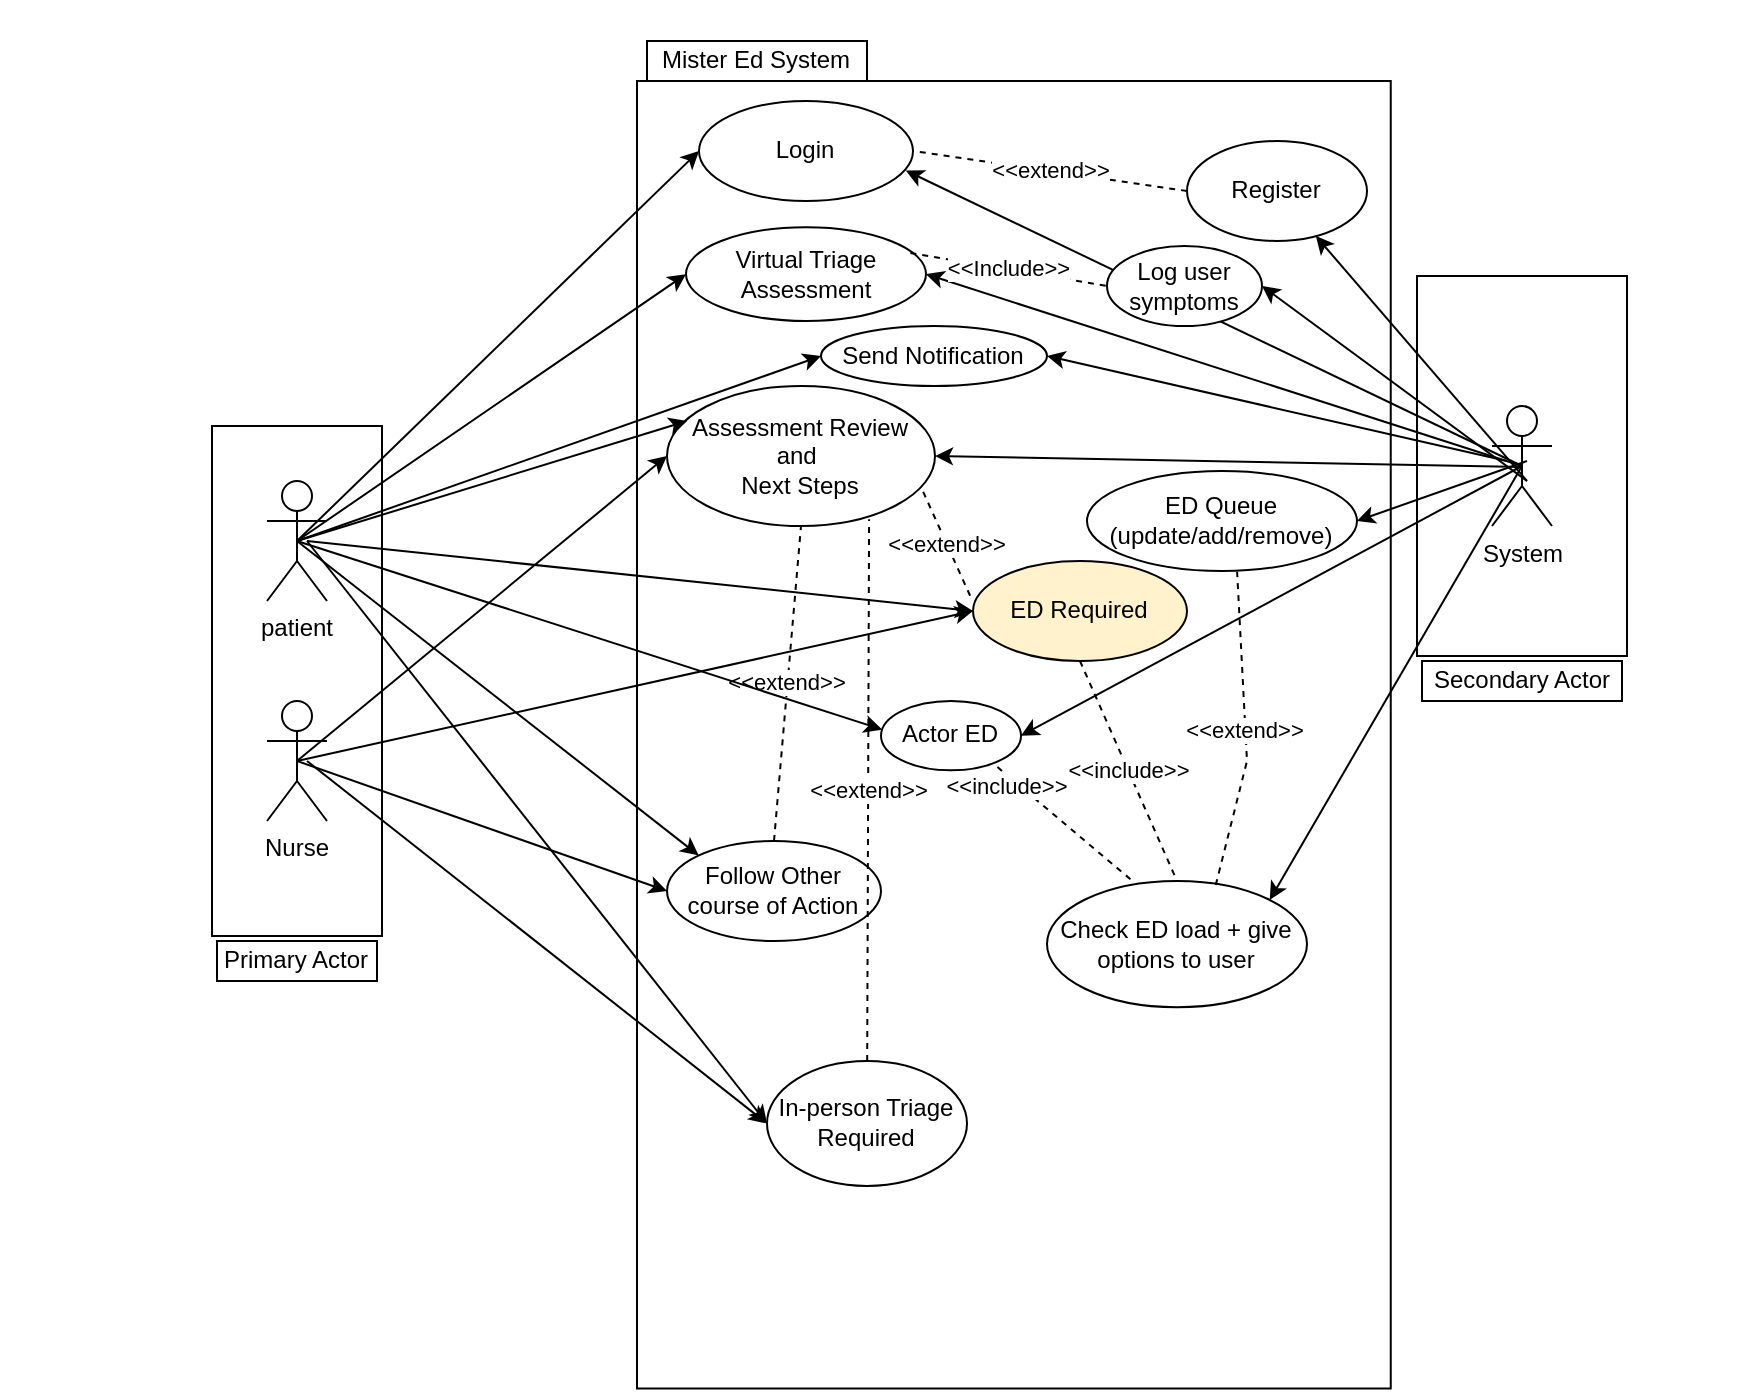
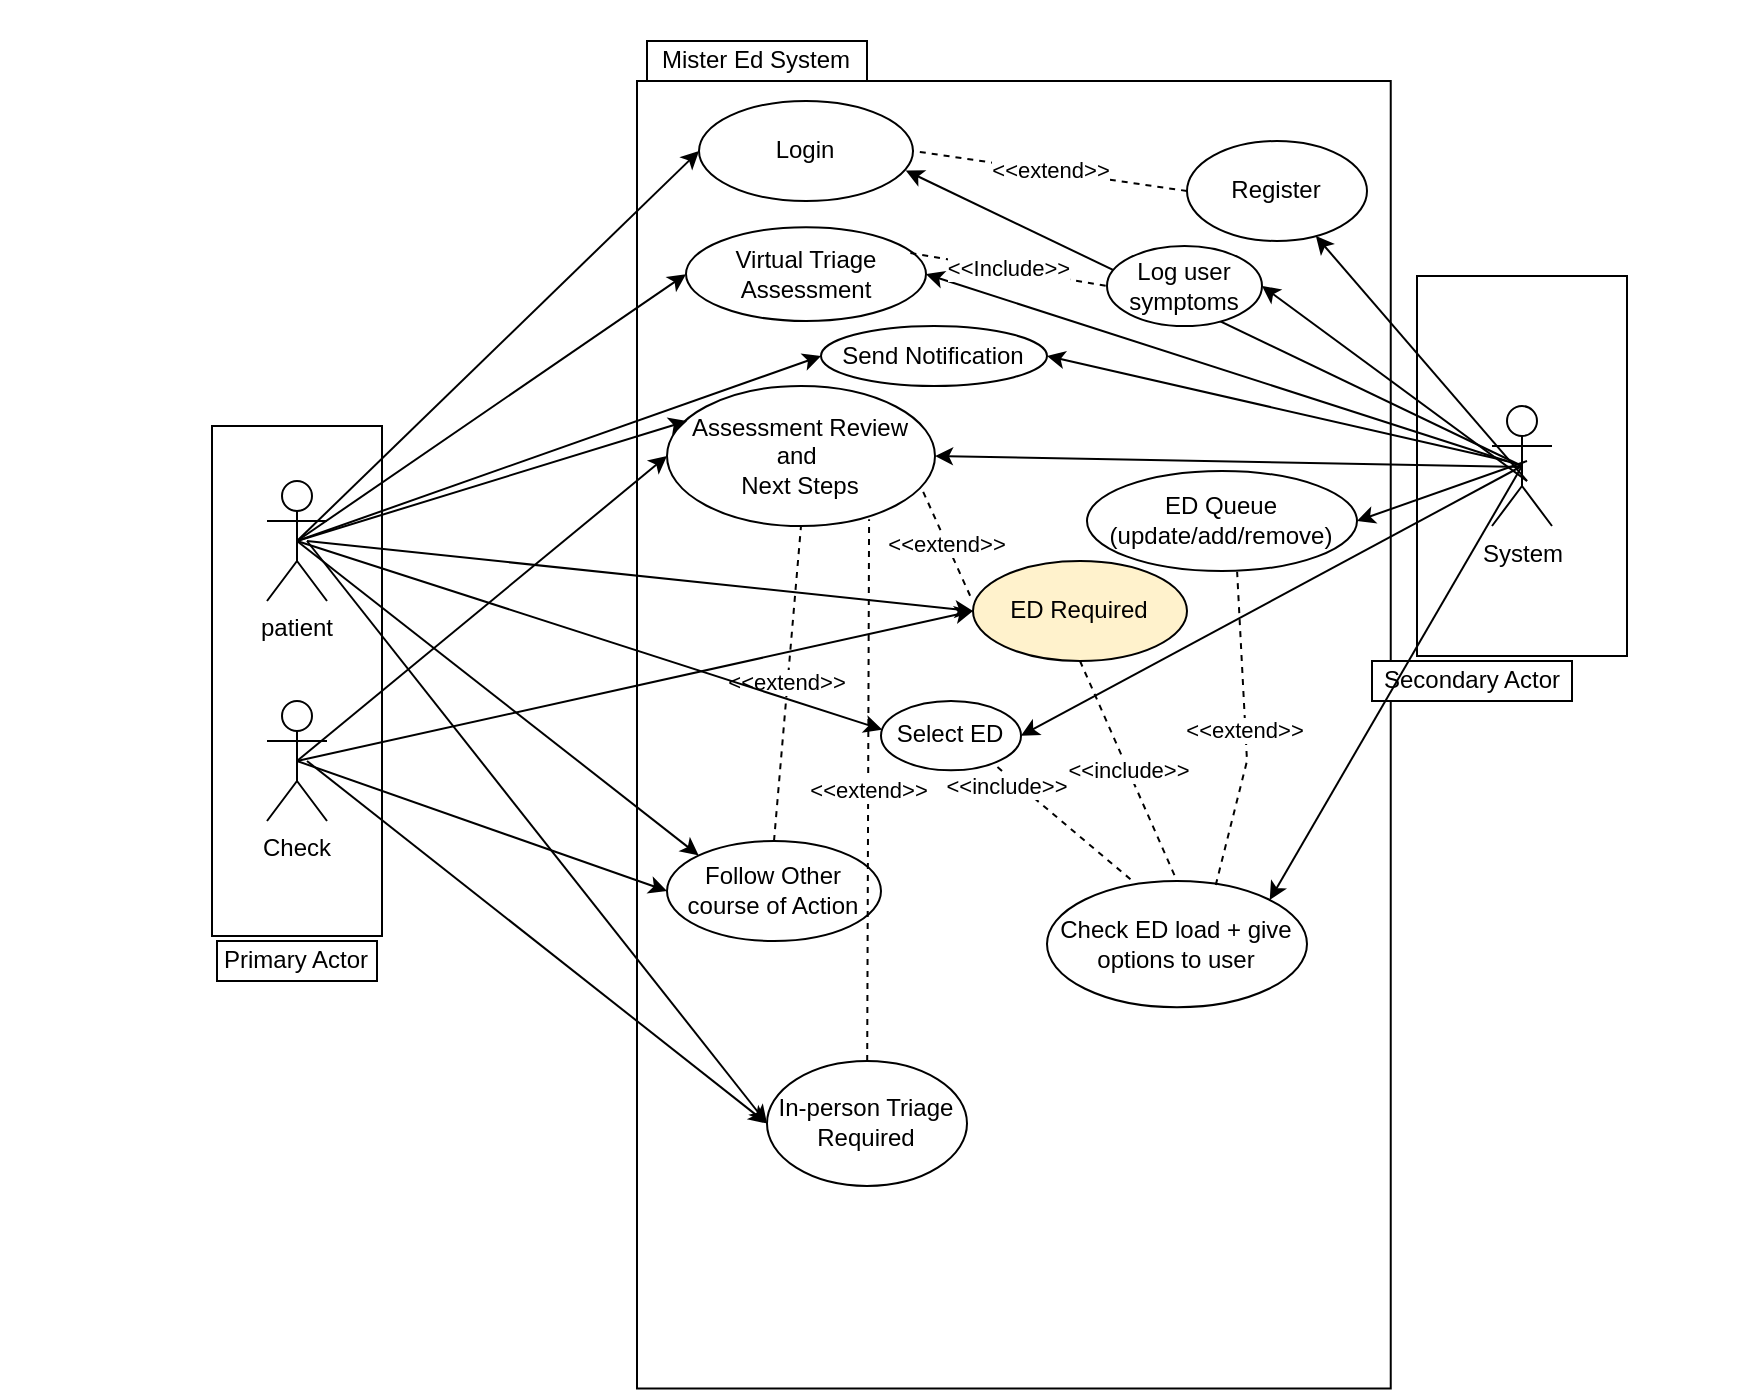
  <mxCell id="0" />
  <mxCell id="1" parent="0" />
  <mxCell id="2" value="" style="rounded=0;whiteSpace=wrap;html=1;rotation=-90;" vertex="1" parent="1"><mxGeometry x="179.57" y="178.44" width="653.75" height="376.87" as="geometry" /></mxCell>
  <mxCell id="3" value="Mister Ed System" style="rounded=0;whiteSpace=wrap;html=1;" vertex="1" parent="1"><mxGeometry x="323" y="20" width="110" height="20" as="geometry" /></mxCell>
  <mxCell id="4" value="" style="rounded=0;whiteSpace=wrap;html=1;rotation=-90;" vertex="1" parent="1"><mxGeometry x="20.5" y="297.5" width="255" height="85" as="geometry" /></mxCell>
  <mxCell id="5" value="patient" style="shape=umlActor;verticalLabelPosition=bottom;verticalAlign=top;html=1;outlineConnect=0;" vertex="1" parent="1"><mxGeometry x="133" y="240" width="30" height="60" as="geometry" /></mxCell>
  <mxCell id="6" value="&lt;div&gt;&lt;span style=&quot;background-color: initial;&quot;&gt;Primary Actor&lt;/span&gt;&lt;br&gt;&lt;/div&gt;" style="rounded=0;whiteSpace=wrap;html=1;" vertex="1" parent="1"><mxGeometry x="108" y="470" width="80" height="20" as="geometry" /></mxCell>
  <mxCell id="7" value="" style="rounded=0;whiteSpace=wrap;html=1;rotation=-90;" vertex="1" parent="1"><mxGeometry x="665.5" y="180" width="190" height="105" as="geometry" /></mxCell>
  <mxCell id="8" value="System" style="shape=umlActor;verticalLabelPosition=bottom;verticalAlign=top;html=1;outlineConnect=0;" vertex="1" parent="1"><mxGeometry x="745.5" y="202.5" width="30" height="60" as="geometry" /></mxCell>
- <mxCell id="9" value="Secondary Actor" style="rounded=0;whiteSpace=wrap;html=1;" vertex="1" parent="1"><mxGeometry x="710.5" y="330" width="100" height="20" as="geometry" /></mxCell>
- <mxCell id="10" value="Nurse" style="shape=umlActor;verticalLabelPosition=bottom;verticalAlign=top;html=1;outlineConnect=0;" vertex="1" parent="1"><mxGeometry x="133" y="350" width="30" height="60" as="geometry" /></mxCell>
+ <mxCell id="9" value="Secondary Actor" style="rounded=0;whiteSpace=wrap;html=1;" vertex="1" parent="1"><mxGeometry x="685.5" y="330" width="100" height="20" as="geometry" /></mxCell>
+ <mxCell id="10" value="Check" style="shape=umlActor;verticalLabelPosition=bottom;verticalAlign=top;html=1;outlineConnect=0;" vertex="1" parent="1"><mxGeometry x="133" y="350" width="30" height="60" as="geometry" /></mxCell>
  <mxCell id="11" value="Register" style="ellipse;whiteSpace=wrap;html=1;" vertex="1" parent="1"><mxGeometry x="593" y="70" width="90" height="50" as="geometry" /></mxCell>
  <mxCell id="12" value="" style="endArrow=classic;html=1;rounded=0;entryX=0;entryY=0.5;entryDx=0;entryDy=0;exitX=0.5;exitY=0.5;exitDx=0;exitDy=0;exitPerimeter=0;" edge="1" parent="1" source="5" target="13"><mxGeometry width="50" height="50" relative="1" as="geometry"><mxPoint x="153" y="285" as="sourcePoint" /><mxPoint x="203" y="235" as="targetPoint" /></mxGeometry></mxCell>
  <mxCell id="13" value="Login" style="ellipse;whiteSpace=wrap;html=1;" vertex="1" parent="1"><mxGeometry x="349" y="50" width="107" height="50" as="geometry" /></mxCell>
  <mxCell id="14" value="&amp;lt;&amp;lt;extend&amp;gt;&amp;gt;" style="endArrow=none;dashed=1;html=1;rounded=0;exitX=0;exitY=0.5;exitDx=0;exitDy=0;entryX=1;entryY=0.5;entryDx=0;entryDy=0;" edge="1" parent="1" source="11" target="13"><mxGeometry width="50" height="50" relative="1" as="geometry"><mxPoint x="533" y="260" as="sourcePoint" /><mxPoint x="583" y="210" as="targetPoint" /></mxGeometry></mxCell>
  <mxCell id="15" value="" style="endArrow=classic;html=1;rounded=0;entryX=0.966;entryY=0.695;entryDx=0;entryDy=0;entryPerimeter=0;exitX=0.5;exitY=0.5;exitDx=0;exitDy=0;exitPerimeter=0;" edge="1" parent="1" source="8" target="13"><mxGeometry width="50" height="50" relative="1" as="geometry"><mxPoint x="533" y="260" as="sourcePoint" /><mxPoint x="583" y="210" as="targetPoint" /></mxGeometry></mxCell>
  <mxCell id="16" value="Virtual Triage Assessment" style="ellipse;whiteSpace=wrap;html=1;" vertex="1" parent="1"><mxGeometry x="342.5" y="113.13" width="120" height="46.87" as="geometry" /></mxCell>
  <mxCell id="17" value="" style="endArrow=classic;html=1;rounded=0;exitX=0.5;exitY=0.5;exitDx=0;exitDy=0;exitPerimeter=0;entryX=0;entryY=0.5;entryDx=0;entryDy=0;" edge="1" parent="1" source="5" target="16"><mxGeometry width="50" height="50" relative="1" as="geometry"><mxPoint x="533" y="260" as="sourcePoint" /><mxPoint x="583" y="210" as="targetPoint" /></mxGeometry></mxCell>
  <mxCell id="18" value="" style="endArrow=classic;html=1;rounded=0;entryX=1;entryY=0.5;entryDx=0;entryDy=0;exitX=0.5;exitY=0.5;exitDx=0;exitDy=0;exitPerimeter=0;" edge="1" parent="1" source="8" target="16"><mxGeometry width="50" height="50" relative="1" as="geometry"><mxPoint x="533" y="260" as="sourcePoint" /><mxPoint x="583" y="210" as="targetPoint" /></mxGeometry></mxCell>
  <mxCell id="19" value="Assessment Review and&amp;nbsp;&lt;div&gt;Next Steps&lt;/div&gt;" style="ellipse;whiteSpace=wrap;html=1;" vertex="1" parent="1"><mxGeometry x="333" y="192.5" width="134" height="70" as="geometry" /></mxCell>
  <mxCell id="20" value="" style="endArrow=classic;html=1;rounded=0;exitX=0.5;exitY=0.5;exitDx=0;exitDy=0;exitPerimeter=0;entryX=0;entryY=0.5;entryDx=0;entryDy=0;" edge="1" parent="1" source="10" target="19"><mxGeometry width="50" height="50" relative="1" as="geometry"><mxPoint x="533" y="320" as="sourcePoint" /><mxPoint x="583" y="270" as="targetPoint" /></mxGeometry></mxCell>
  <mxCell id="21" value="" style="endArrow=classic;html=1;rounded=0;entryX=1;entryY=0.5;entryDx=0;entryDy=0;" edge="1" parent="1" target="19"><mxGeometry width="50" height="50" relative="1" as="geometry"><mxPoint x="761" y="233" as="sourcePoint" /><mxPoint x="583" y="270" as="targetPoint" /></mxGeometry></mxCell>
  <mxCell id="22" value="" style="endArrow=classic;html=1;rounded=0;exitX=0.5;exitY=0.5;exitDx=0;exitDy=0;exitPerimeter=0;" edge="1" parent="1" source="5"><mxGeometry width="50" height="50" relative="1" as="geometry"><mxPoint x="533" y="320" as="sourcePoint" /><mxPoint x="343" y="210" as="targetPoint" /></mxGeometry></mxCell>
  <mxCell id="23" value="&amp;lt;&amp;lt;extend&amp;gt;&amp;gt;" style="endArrow=none;dashed=1;html=1;rounded=0;exitX=0.956;exitY=0.756;exitDx=0;exitDy=0;exitPerimeter=0;entryX=-0.009;entryY=0.369;entryDx=0;entryDy=0;entryPerimeter=0;" edge="1" parent="1" source="19" target="24"><mxGeometry width="50" height="50" relative="1" as="geometry"><mxPoint x="533" y="320" as="sourcePoint" /><mxPoint x="513" y="240" as="targetPoint" /></mxGeometry></mxCell>
  <mxCell id="24" value="ED Required" style="ellipse;whiteSpace=wrap;html=1;fillColor=#fff2cc;" vertex="1" parent="1"><mxGeometry x="486" y="280" width="107" height="50" as="geometry" /></mxCell>
  <mxCell id="25" value="Follow Other course of Action" style="ellipse;whiteSpace=wrap;html=1;" vertex="1" parent="1"><mxGeometry x="333" y="420" width="107" height="50" as="geometry" /></mxCell>
  <mxCell id="26" value="&amp;lt;&amp;lt;extend&amp;gt;&amp;gt;" style="endArrow=none;dashed=1;html=1;rounded=0;entryX=0.5;entryY=1;entryDx=0;entryDy=0;exitX=0.5;exitY=0;exitDx=0;exitDy=0;" edge="1" parent="1" source="25" target="19"><mxGeometry width="50" height="50" relative="1" as="geometry"><mxPoint x="533" y="250" as="sourcePoint" /><mxPoint x="583" as="targetPoint" y="200" /></mxGeometry></mxCell>
  <mxCell id="27" value="In-person Triage Required" style="ellipse;whiteSpace=wrap;html=1;" vertex="1" parent="1"><mxGeometry x="383" y="530" width="100" height="62.5" as="geometry" /></mxCell>
  <mxCell id="28" value="&amp;lt;&amp;lt;extend&amp;gt;&amp;gt;" style="endArrow=none;dashed=1;html=1;rounded=0;entryX=0.754;entryY=0.952;entryDx=0;entryDy=0;entryPerimeter=0;" edge="1" parent="1" source="27" target="19"><mxGeometry width="50" height="50" relative="1" as="geometry"><mxPoint x="503" y="330" as="sourcePoint" /><mxPoint x="553" y="280" as="targetPoint" /></mxGeometry></mxCell>
  <mxCell id="29" value="" style="endArrow=classic;html=1;rounded=0;entryX=0;entryY=0.5;entryDx=0;entryDy=0;" edge="1" parent="1" target="24"><mxGeometry width="50" height="50" relative="1" as="geometry"><mxPoint x="153" y="270" as="sourcePoint" /><mxPoint x="553" y="280" as="targetPoint" /></mxGeometry></mxCell>
  <mxCell id="30" value="" style="endArrow=classic;html=1;rounded=0;exitX=0.5;exitY=0.5;exitDx=0;exitDy=0;exitPerimeter=0;entryX=0;entryY=0.5;entryDx=0;entryDy=0;" edge="1" parent="1" source="10" target="24"><mxGeometry width="50" height="50" relative="1" as="geometry"><mxPoint x="503" y="330" as="sourcePoint" /><mxPoint x="553" y="280" as="targetPoint" /></mxGeometry></mxCell>
  <mxCell id="31" value="" style="endArrow=classic;html=1;rounded=0;entryX=0;entryY=0.5;entryDx=0;entryDy=0;exitX=0.5;exitY=0.5;exitDx=0;exitDy=0;exitPerimeter=0;" edge="1" parent="1" source="10" target="25"><mxGeometry width="50" height="50" relative="1" as="geometry"><mxPoint x="503" y="330" as="sourcePoint" /><mxPoint x="553" y="280" as="targetPoint" /></mxGeometry></mxCell>
  <mxCell id="32" value="" style="endArrow=classic;html=1;rounded=0;entryX=0;entryY=0;entryDx=0;entryDy=0;exitX=0.5;exitY=0.5;exitDx=0;exitDy=0;exitPerimeter=0;" edge="1" parent="1" source="5" target="25"><mxGeometry width="50" height="50" relative="1" as="geometry"><mxPoint x="503" y="330" as="sourcePoint" /><mxPoint x="553" y="280" as="targetPoint" /></mxGeometry></mxCell>
  <mxCell id="33" value="" style="endArrow=classic;html=1;rounded=0;entryX=0;entryY=0.5;entryDx=0;entryDy=0;" edge="1" parent="1" target="27"><mxGeometry width="50" height="50" relative="1" as="geometry"><mxPoint x="153" y="270" as="sourcePoint" /><mxPoint x="493" y="290" as="targetPoint" /></mxGeometry></mxCell>
  <mxCell id="34" value="" style="endArrow=classic;html=1;rounded=0;entryX=0;entryY=0.5;entryDx=0;entryDy=0;" edge="1" parent="1" target="27"><mxGeometry width="50" height="50" relative="1" as="geometry"><mxPoint x="153" y="380" as="sourcePoint" /><mxPoint x="383" y="430" as="targetPoint" /></mxGeometry></mxCell>
  <mxCell id="35" value="&amp;lt;&amp;lt;include&amp;gt;&amp;gt;" style="endArrow=none;dashed=1;html=1;rounded=0;exitX=0.5;exitY=1;exitDx=0;exitDy=0;entryX=0.5;entryY=0;entryDx=0;entryDy=0;" edge="1" parent="1" source="24" target="36"><mxGeometry width="50" height="50" relative="1" as="geometry"><mxPoint x="443" y="380" as="sourcePoint" /><mxPoint x="493" y="330" as="targetPoint" /></mxGeometry></mxCell>
  <mxCell id="36" value="Check ED load + give options to user" style="ellipse;whiteSpace=wrap;html=1;" vertex="1" parent="1"><mxGeometry x="523" y="440" width="130" height="63.12" as="geometry" /></mxCell>
  <mxCell id="37" value="" style="endArrow=classic;html=1;rounded=0;exitX=0.5;exitY=0.5;exitDx=0;exitDy=0;exitPerimeter=0;entryX=1;entryY=0;entryDx=0;entryDy=0;" edge="1" parent="1" source="8" target="36"><mxGeometry width="50" height="50" relative="1" as="geometry"><mxPoint x="443" y="380" as="sourcePoint" /><mxPoint x="493" y="330" as="targetPoint" /></mxGeometry></mxCell>
  <mxCell id="38" value="&amp;lt;&amp;lt;include&amp;gt;&amp;gt;" style="endArrow=none;dashed=1;html=1;rounded=0;exitX=0.321;exitY=-0.014;exitDx=0;exitDy=0;entryX=0.286;entryY=0.023;entryDx=0;entryDy=0;exitPerimeter=0;entryPerimeter=0;" edge="1" parent="1" target="39" source="36"><mxGeometry x="0.122" y="5" width="50" height="50" relative="1" as="geometry"><mxPoint x="514" y="380" as="sourcePoint" /><mxPoint x="440" y="410" as="targetPoint" /><mxPoint as="offset" /></mxGeometry></mxCell>
- <mxCell id="39" value="Actor ED" style="ellipse;whiteSpace=wrap;html=1;" vertex="1" parent="1"><mxGeometry x="440" y="350" width="70" height="34.68" as="geometry" /></mxCell>
+ <mxCell id="39" value="Select ED" style="ellipse;whiteSpace=wrap;html=1;" vertex="1" parent="1"><mxGeometry x="440" y="350" width="70" height="34.68" as="geometry" /></mxCell>
  <mxCell id="40" value="" style="endArrow=classic;html=1;rounded=0;entryX=0.008;entryY=0.412;entryDx=0;entryDy=0;entryPerimeter=0;exitX=0.5;exitY=0.5;exitDx=0;exitDy=0;exitPerimeter=0;" edge="1" parent="1" source="5" target="39"><mxGeometry width="50" height="50" relative="1" as="geometry"><mxPoint x="443" y="400" as="sourcePoint" /><mxPoint x="493" y="350" as="targetPoint" /></mxGeometry></mxCell>
  <mxCell id="41" value="" style="endArrow=classic;html=1;rounded=0;entryX=1;entryY=0.5;entryDx=0;entryDy=0;exitX=0.5;exitY=0.5;exitDx=0;exitDy=0;exitPerimeter=0;" edge="1" parent="1" source="8" target="39"><mxGeometry width="50" height="50" relative="1" as="geometry"><mxPoint x="443" y="390" as="sourcePoint" /><mxPoint x="493" y="340" as="targetPoint" /></mxGeometry></mxCell>
  <mxCell id="42" value="Send Notification" style="ellipse;whiteSpace=wrap;html=1;" vertex="1" parent="1"><mxGeometry x="410" y="162.5" width="113" height="30" as="geometry" /></mxCell>
  <mxCell id="43" value="" style="endArrow=classic;html=1;rounded=0;exitX=0.5;exitY=0.5;exitDx=0;exitDy=0;exitPerimeter=0;entryX=0;entryY=0.5;entryDx=0;entryDy=0;" edge="1" parent="1" source="5" target="42"><mxGeometry width="50" height="50" relative="1" as="geometry"><mxPoint x="443" as="sourcePoint" y="200" /><mxPoint x="493" y="150" as="targetPoint" /></mxGeometry></mxCell>
  <mxCell id="44" value="" style="endArrow=classic;html=1;rounded=0;entryX=1;entryY=0.5;entryDx=0;entryDy=0;" edge="1" parent="1" target="42"><mxGeometry width="50" height="50" relative="1" as="geometry"><mxPoint x="753" y="230" as="sourcePoint" /><mxPoint x="493" y="150" as="targetPoint" /></mxGeometry></mxCell>
  <mxCell id="45" value="" style="endArrow=classic;html=1;rounded=0;" edge="1" parent="1" target="11"><mxGeometry width="50" height="50" relative="1" as="geometry"><mxPoint x="763" y="240" as="sourcePoint" /><mxPoint x="493" y="150" as="targetPoint" /></mxGeometry></mxCell>
  <mxCell id="46" value="ED Queue (update/add/remove)" style="ellipse;whiteSpace=wrap;html=1;" vertex="1" parent="1"><mxGeometry x="543" y="235" width="135" height="50" as="geometry" /></mxCell>
  <mxCell id="47" value="" style="endArrow=classic;html=1;rounded=0;entryX=1;entryY=0.5;entryDx=0;entryDy=0;" edge="1" parent="1" target="46"><mxGeometry width="50" height="50" relative="1" as="geometry"><mxPoint x="763" y="230" as="sourcePoint" /><mxPoint x="493" y="300" as="targetPoint" /></mxGeometry></mxCell>
  <mxCell id="48" value="&amp;lt;&amp;lt;extend&amp;gt;&amp;gt;" style="endArrow=none;dashed=1;html=1;rounded=0;entryX=0.556;entryY=1.007;entryDx=0;entryDy=0;entryPerimeter=0;exitX=0.649;exitY=0.032;exitDx=0;exitDy=0;exitPerimeter=0;" edge="1" parent="1" source="36" target="46"><mxGeometry width="50" height="50" relative="1" as="geometry"><mxPoint x="443" y="350" as="sourcePoint" /><mxPoint x="493" y="300" as="targetPoint" /><Array as="points"><mxPoint x="623" y="380" /></Array></mxGeometry></mxCell>
  <mxCell id="49" value="Log user symptoms" style="ellipse;whiteSpace=wrap;html=1;" vertex="1" parent="1"><mxGeometry x="553" y="122.5" width="77.5" height="40" as="geometry" /></mxCell>
  <mxCell id="50" value="" style="endArrow=classic;html=1;rounded=0;entryX=1;entryY=0.5;entryDx=0;entryDy=0;" edge="1" parent="1" target="49"><mxGeometry width="50" height="50" relative="1" as="geometry"><mxPoint x="763" y="240" as="sourcePoint" /><mxPoint x="493" y="140" as="targetPoint" /></mxGeometry></mxCell>
  <mxCell id="51" value="&amp;lt;&amp;lt;Include&amp;gt;&amp;gt;" style="endArrow=none;dashed=1;html=1;rounded=0;entryX=0;entryY=0.5;entryDx=0;entryDy=0;exitX=0.935;exitY=0.275;exitDx=0;exitDy=0;exitPerimeter=0;" edge="1" parent="1" source="16" target="49"><mxGeometry width="50" height="50" relative="1" as="geometry"><mxPoint x="443" y="190" as="sourcePoint" /><mxPoint x="493" y="140" as="targetPoint" /></mxGeometry></mxCell>
